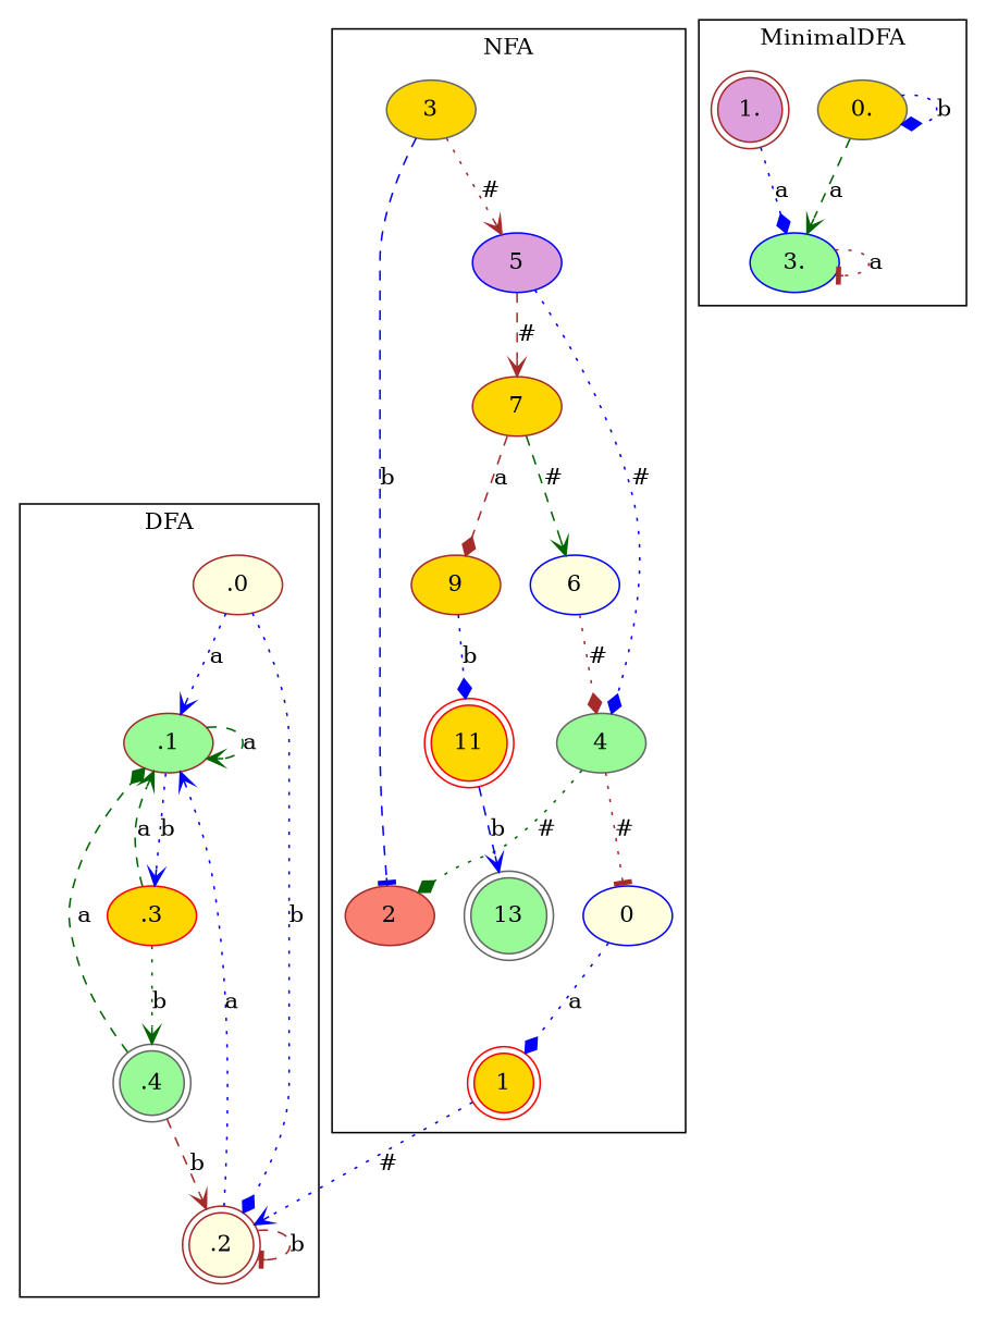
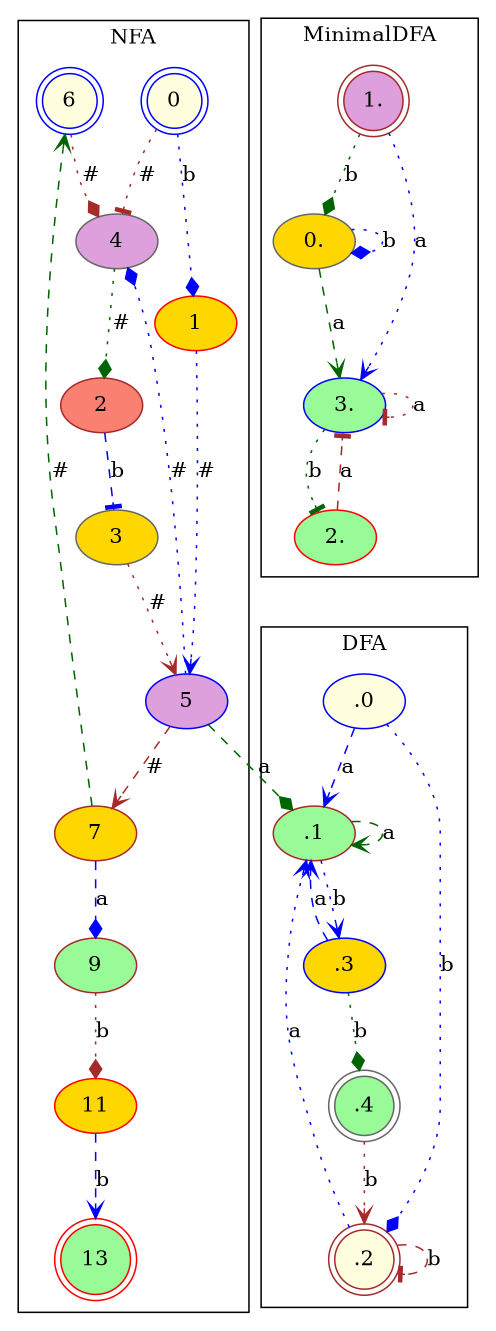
  digraph {
    node [color=brown fillcolor=gold style=filled]
    edge [arrowhead=diamond color=blue style=dotted]
-   6 [color=blue fillcolor=lightyellow]
-   4 [color=gray40 fillcolor=palegreen]
+   6 [color=blue fillcolor=lightyellow shape=doublecircle]
+   4 [color=gray40 fillcolor=plum]
    7
-   0 [color=blue fillcolor=lightyellow]
+   0 [color=blue fillcolor=lightyellow shape=doublecircle]
    2 [fillcolor=salmon]
-   1 [color=red shape=doublecircle]
+   1 [color=red]
    5 [color=blue fillcolor=plum]
-   9
-   11 [color=red shape=doublecircle]
-   13 [color=gray40 fillcolor=palegreen shape=doublecircle]
+   9 [fillcolor=palegreen]
+   11 [color=red]
+   13 [color=red fillcolor=palegreen shape=doublecircle]
    3 [color=gray40]
-   .0 [fillcolor=lightyellow]
+   .0 [color=blue fillcolor=lightyellow]
    .1 [fillcolor=palegreen]
    .2 [fillcolor=lightyellow shape=doublecircle]
-   .3 [color=red]
+   .3 [color=blue]
    .4 [color=gray40 fillcolor=palegreen shape=doublecircle]
    0. [color=gray40]
    3. [color=blue fillcolor=palegreen]
+   2. [color=red fillcolor=palegreen]
    1. [fillcolor=plum shape=doublecircle]
    subgraph cluster_1 {
      label=NFA
      6
      4
      7
      0
      2
      1
      5
      9
      11
      13
      3
    }
    subgraph cluster_2 {
      label=DFA
      .0
      .1
      .2
      .3
      .4
    }
    subgraph cluster_3 {
      label=MinimalDFA
      0.
      3.
+     2.
      1.
    }
    6 -> 4 [color=brown label="#"]
-   4 -> 0 [arrowhead=tee color=brown label="#"]
+   0 -> 4 [arrowhead=tee color=brown label="#"]
    4 -> 2 [color=darkgreen label="#"]
    7 -> 6 [arrowhead=vee color=darkgreen label="#" style=dashed]
-   7 -> 9 [color=brown label=a style=dashed]
-   0 -> 1 [label=a]
-   3 -> 2 [arrowhead=tee label=b style=dashed]
-   1 -> .2 [arrowhead=vee label="#"]
+   7 -> 9 [label=a style=dashed]
+   0 -> 1 [label=b]
+   2 -> 3 [arrowhead=tee label=b style=dashed]
+   1 -> 5 [arrowhead=vee label="#"]
    5 -> 4 [label="#"]
    5 -> 7 [arrowhead=vee color=brown label="#" style=dashed]
-   9 -> 11 [label=b]
+   9 -> 11 [color=brown label=b]
    11 -> 13 [arrowhead=vee label=b style=dashed]
    3 -> 5 [arrowhead=vee color=brown label="#"]
-   .0 -> .1 [arrowhead=vee label=a]
+   .0 -> .1 [arrowhead=vee label=a style=dashed]
    .0 -> .2 [label=b]
    .1 -> .1 [arrowhead=vee color=darkgreen label=a style=dashed]
    .1 -> .3 [arrowhead=vee label=b]
    .2 -> .1 [arrowhead=vee label=a]
    .2 -> .2 [arrowhead=tee color=brown label=b style=dashed]
-   .3 -> .1 [arrowhead=vee color=darkgreen label=a style=dashed]
-   .3 -> .4 [arrowhead=vee color=darkgreen label=b]
-   .4 -> .1 [color=darkgreen label=a style=dashed]
-   .4 -> .2 [arrowhead=vee color=brown label=b style=dashed]
+   .3 -> .1 [arrowhead=vee label=a style=dashed]
+   .3 -> .4 [color=darkgreen label=b]
+   5 -> .1 [color=darkgreen label=a style=dashed]
+   .4 -> .2 [arrowhead=vee color=brown label=b]
    0. -> 0. [label=b]
    0. -> 3. [arrowhead=vee color=darkgreen label=a style=dashed]
    3. -> 3. [arrowhead=tee color=brown label=a]
-   1. -> 3. [label=a]
+   3. -> 2. [arrowhead=tee color=darkgreen label=b]
+   2. -> 3. [arrowhead=tee color=brown label=a style=dashed]
+   1. -> 0. [color=darkgreen label=b]
+   1. -> 3. [arrowhead=vee label=a]
  }
